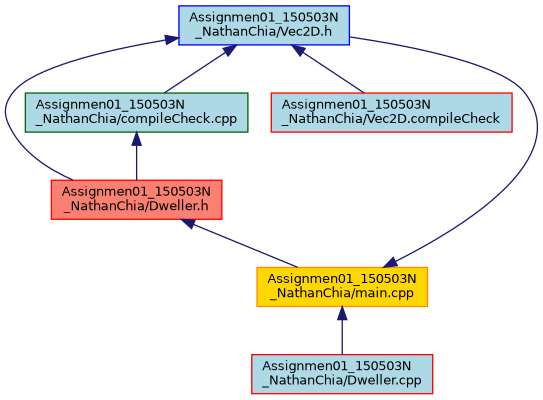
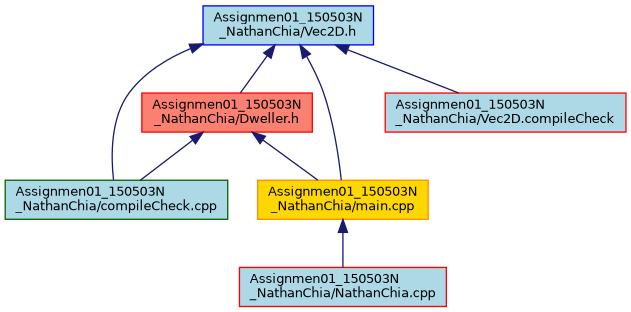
  digraph {
    node [color=red fillcolor=lightblue fontname=Helvetica fontsize=10 shape=record style=filled]
    edge [color=midnightblue dir=back fontname=Helvetica fontsize=10 labelfontname=Helvetica labelfontsize=10 style=solid]
    n1 [color=blue fontcolor=black height=0.2 label="Assignmen01_150503N\l_NathanChia/Vec2D.h" width=0.4]
    n2 [fillcolor=salmon height=0.2 label="Assignmen01_150503N\l_NathanChia/Dweller.h" width=0.4]
    n3 [color=darkgreen height=0.2 label="Assignmen01_150503N\l_NathanChia/compileCheck.cpp" width=0.4]
    n4 [color=darkorange fillcolor=gold height=0.2 label="Assignmen01_150503N\l_NathanChia/main.cpp" width=0.4]
    n5 [height=0.2 label="Assignmen01_150503N\l_NathanChia/Vec2D.compileCheck" width=0.4]
-   n6 [height=0.2 label="Assignmen01_150503N\l_NathanChia/Dweller.cpp" width=0.4]
+   n6 [height=0.2 label="Assignmen01_150503N\l_NathanChia/NathanChia.cpp" width=0.4]
    n1 -> n2
    n1 -> n3
-   n4 -> n1
+   n1 -> n4
    n1 -> n5
-   n3 -> n2
+   n2 -> n3
    n2 -> n4
    n4 -> n6
  }
